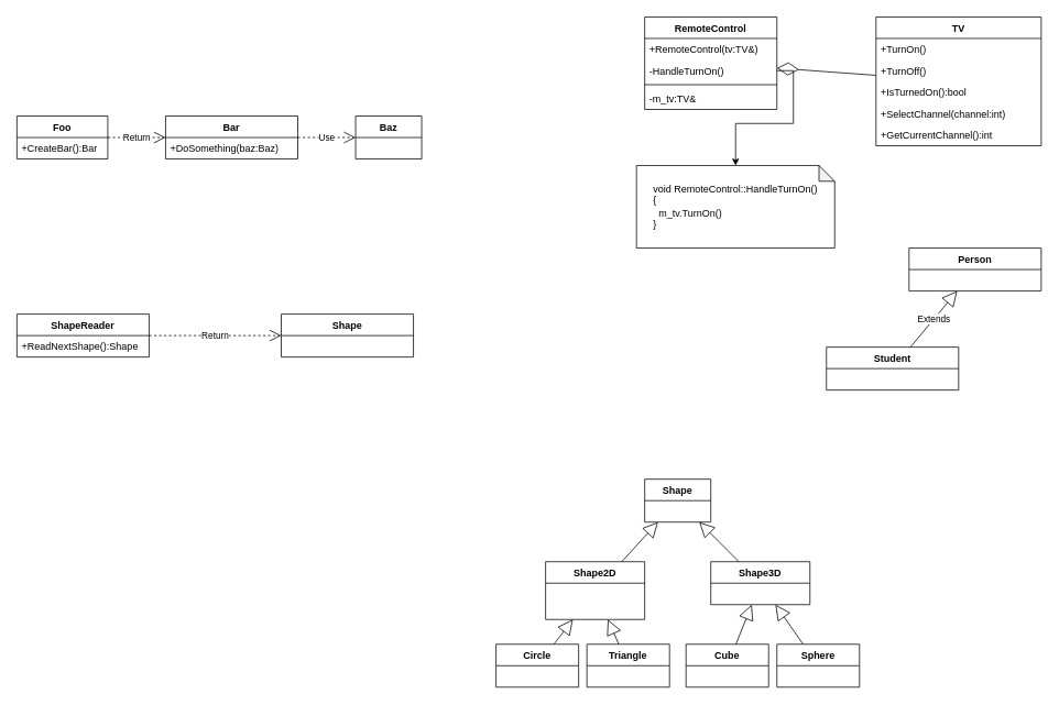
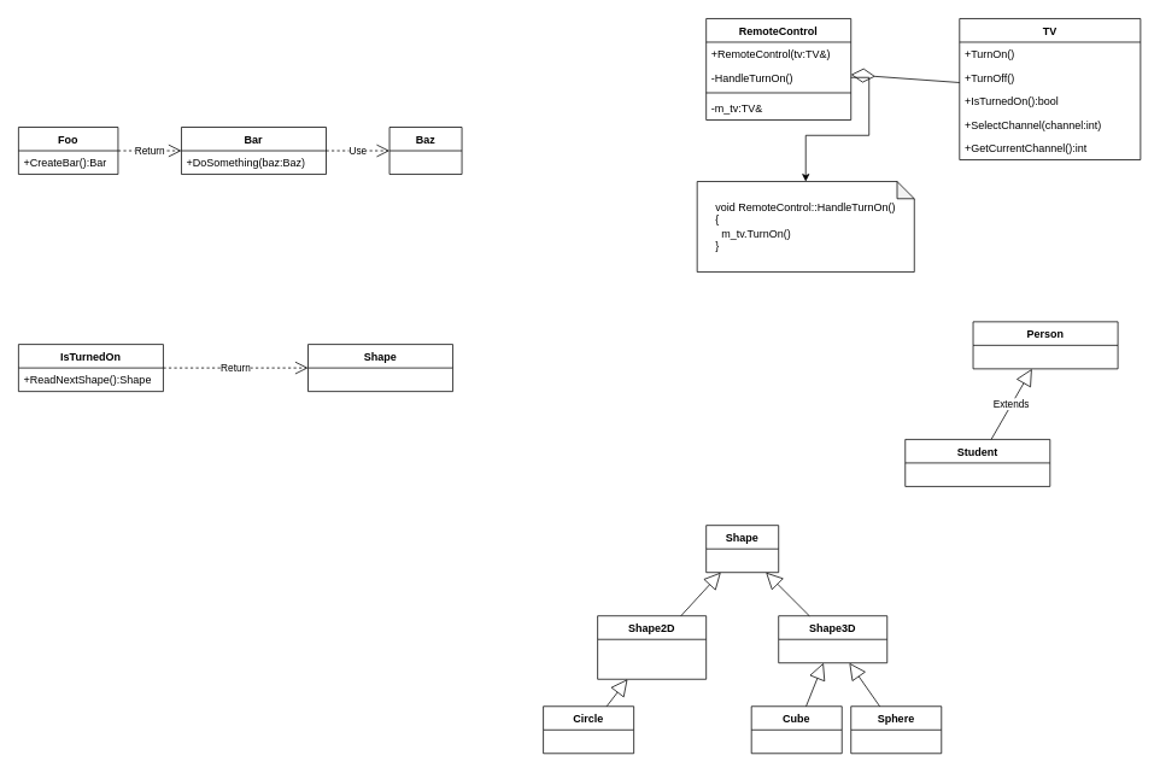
  <mxCell id="0" />
  <mxCell id="1" parent="0" />
  <mxCell id="2" value="TV" style="swimlane;fontStyle=1;align=center;verticalAlign=top;childLayout=stackLayout;horizontal=1;startSize=26;horizontalStack=0;resizeParent=1;resizeParentMax=0;resizeLast=0;collapsible=1;marginBottom=0;" parent="1" vertex="1"><mxGeometry x="1060" y="20" width="200" height="156" as="geometry" /></mxCell>
  <mxCell id="3" value="+TurnOn()" style="text;strokeColor=none;fillColor=none;align=left;verticalAlign=top;spacingLeft=4;spacingRight=4;overflow=hidden;rotatable=0;points=[[0,0.5],[1,0.5]];portConstraint=eastwest;" parent="2" vertex="1"><mxGeometry y="26" width="200" height="26" as="geometry" /></mxCell>
  <mxCell id="4" value="+TurnOff()" style="text;strokeColor=none;fillColor=none;align=left;verticalAlign=top;spacingLeft=4;spacingRight=4;overflow=hidden;rotatable=0;points=[[0,0.5],[1,0.5]];portConstraint=eastwest;" parent="2" vertex="1"><mxGeometry y="52" width="200" height="26" as="geometry" /></mxCell>
  <mxCell id="5" value="+IsTurnedOn():bool" style="text;strokeColor=none;fillColor=none;align=left;verticalAlign=top;spacingLeft=4;spacingRight=4;overflow=hidden;rotatable=0;points=[[0,0.5],[1,0.5]];portConstraint=eastwest;" parent="2" vertex="1"><mxGeometry y="78" width="200" height="26" as="geometry" /></mxCell>
  <mxCell id="6" value="+SelectChannel(channel:int)" style="text;strokeColor=none;fillColor=none;align=left;verticalAlign=top;spacingLeft=4;spacingRight=4;overflow=hidden;rotatable=0;points=[[0,0.5],[1,0.5]];portConstraint=eastwest;" parent="2" vertex="1"><mxGeometry y="104" width="200" height="26" as="geometry" /></mxCell>
  <mxCell id="7" value="+GetCurrentChannel():int" style="text;strokeColor=none;fillColor=none;align=left;verticalAlign=top;spacingLeft=4;spacingRight=4;overflow=hidden;rotatable=0;points=[[0,0.5],[1,0.5]];portConstraint=eastwest;" parent="2" vertex="1"><mxGeometry y="130" width="200" height="26" as="geometry" /></mxCell>
  <mxCell id="8" value="RemoteControl" style="swimlane;fontStyle=1;align=center;verticalAlign=top;childLayout=stackLayout;horizontal=1;startSize=26;horizontalStack=0;resizeParent=1;resizeParentMax=0;resizeLast=0;collapsible=1;marginBottom=0;" parent="1" vertex="1"><mxGeometry x="780" y="20" width="160" height="112" as="geometry" /></mxCell>
  <mxCell id="9" value="+RemoteControl(tv:TV&amp;)" style="text;strokeColor=none;fillColor=none;align=left;verticalAlign=top;spacingLeft=4;spacingRight=4;overflow=hidden;rotatable=0;points=[[0,0.5],[1,0.5]];portConstraint=eastwest;" parent="8" vertex="1"><mxGeometry y="26" width="160" height="26" as="geometry" /></mxCell>
  <mxCell id="10" value="-HandleTurnOn()" style="text;strokeColor=none;fillColor=none;align=left;verticalAlign=top;spacingLeft=4;spacingRight=4;overflow=hidden;rotatable=0;points=[[0,0.5],[1,0.5]];portConstraint=eastwest;" parent="8" vertex="1"><mxGeometry y="52" width="160" height="26" as="geometry" /></mxCell>
  <mxCell id="11" value="" style="line;strokeWidth=1;fillColor=none;align=left;verticalAlign=middle;spacingTop=-1;spacingLeft=3;spacingRight=3;rotatable=0;labelPosition=right;points=[];portConstraint=eastwest;" parent="8" vertex="1"><mxGeometry y="78" width="160" height="8" as="geometry" /></mxCell>
  <mxCell id="12" value="-m_tv:TV&amp;" style="text;strokeColor=none;fillColor=none;align=left;verticalAlign=top;spacingLeft=4;spacingRight=4;overflow=hidden;rotatable=0;points=[[0,0.5],[1,0.5]];portConstraint=eastwest;" parent="8" vertex="1"><mxGeometry y="86" width="160" height="26" as="geometry" /></mxCell>
  <mxCell id="13" value="" style="endArrow=diamondThin;endFill=0;endSize=24;html=1;" parent="1" source="2" target="8" edge="1"><mxGeometry width="160" relative="1" as="geometry"><mxPoint x="750" y="310" as="sourcePoint" /><mxPoint x="910" y="310" as="targetPoint" /></mxGeometry></mxCell>
  <mxCell id="14" value="&lt;div style=&quot;text-align: left&quot;&gt;&lt;span&gt;void RemoteControl::HandleTurnOn()&lt;/span&gt;&lt;/div&gt;&lt;div style=&quot;text-align: left&quot;&gt;&lt;span&gt;{&lt;/span&gt;&lt;/div&gt;&lt;div style=&quot;text-align: left&quot;&gt;&lt;span&gt;&amp;nbsp; m_tv.TurnOn()&lt;/span&gt;&lt;/div&gt;&lt;div style=&quot;text-align: left&quot;&gt;&lt;span&gt;}&lt;/span&gt;&lt;/div&gt;" style="shape=note;whiteSpace=wrap;html=1;backgroundOutline=1;darkOpacity=0.05;size=19;" parent="1" vertex="1"><mxGeometry x="770" y="200" width="240" height="100" as="geometry" /></mxCell>
  <mxCell id="15" style="edgeStyle=orthogonalEdgeStyle;rounded=0;orthogonalLoop=1;jettySize=auto;html=1;" parent="1" source="10" target="14" edge="1"><mxGeometry relative="1" as="geometry" /></mxCell>
- <mxCell id="16" value="Person" style="swimlane;fontStyle=1;align=center;verticalAlign=top;childLayout=stackLayout;horizontal=1;startSize=26;horizontalStack=0;resizeParent=1;resizeParentMax=0;resizeLast=0;collapsible=1;marginBottom=0;" parent="1" vertex="1"><mxGeometry x="1100" y="300" width="160" height="52" as="geometry" /></mxCell>
- <mxCell id="17" value="Student" style="swimlane;fontStyle=1;align=center;verticalAlign=top;childLayout=stackLayout;horizontal=1;startSize=26;horizontalStack=0;resizeParent=1;resizeParentMax=0;resizeLast=0;collapsible=1;marginBottom=0;" parent="1" vertex="1"><mxGeometry x="1000" y="420" width="160" height="52" as="geometry" /></mxCell>
+ <mxCell id="16" value="Person" style="swimlane;fontStyle=1;align=center;verticalAlign=top;childLayout=stackLayout;horizontal=1;startSize=26;horizontalStack=0;resizeParent=1;resizeParentMax=0;resizeLast=0;collapsible=1;marginBottom=0;" parent="1" vertex="1"><mxGeometry x="1075" y="355" width="160" height="52" as="geometry" /></mxCell>
+ <mxCell id="17" value="Student" style="swimlane;fontStyle=1;align=center;verticalAlign=top;childLayout=stackLayout;horizontal=1;startSize=26;horizontalStack=0;resizeParent=1;resizeParentMax=0;resizeLast=0;collapsible=1;marginBottom=0;" parent="1" vertex="1"><mxGeometry x="1000" y="485" width="160" height="52" as="geometry" /></mxCell>
  <mxCell id="18" value="Extends" style="endArrow=block;endSize=16;endFill=0;html=1;" parent="1" source="17" target="16" edge="1"><mxGeometry width="160" relative="1" as="geometry"><mxPoint x="1050" y="380" as="sourcePoint" /><mxPoint x="1210" y="380" as="targetPoint" /></mxGeometry></mxCell>
  <mxCell id="19" value="Shape" style="swimlane;fontStyle=1;align=center;verticalAlign=top;childLayout=stackLayout;horizontal=1;startSize=26;horizontalStack=0;resizeParent=1;resizeParentMax=0;resizeLast=0;collapsible=1;marginBottom=0;" parent="1" vertex="1"><mxGeometry x="780" y="580" width="80" height="52" as="geometry" /></mxCell>
  <mxCell id="20" value="Shape2D" style="swimlane;fontStyle=1;align=center;verticalAlign=top;childLayout=stackLayout;horizontal=1;startSize=26;horizontalStack=0;resizeParent=1;resizeParentMax=0;resizeLast=0;collapsible=1;marginBottom=0;" parent="1" vertex="1"><mxGeometry x="660" y="680" width="120" height="70" as="geometry" /></mxCell>
  <mxCell id="21" value="Shape3D" style="swimlane;fontStyle=1;align=center;verticalAlign=top;childLayout=stackLayout;horizontal=1;startSize=26;horizontalStack=0;resizeParent=1;resizeParentMax=0;resizeLast=0;collapsible=1;marginBottom=0;" parent="1" vertex="1"><mxGeometry x="860" y="680" width="120" height="52" as="geometry" /></mxCell>
  <mxCell id="22" value="Circle" style="swimlane;fontStyle=1;align=center;verticalAlign=top;childLayout=stackLayout;horizontal=1;startSize=26;horizontalStack=0;resizeParent=1;resizeParentMax=0;resizeLast=0;collapsible=1;marginBottom=0;" parent="1" vertex="1"><mxGeometry x="600" y="780" width="100" height="52" as="geometry" /></mxCell>
- <mxCell id="23" value="Triangle" style="swimlane;fontStyle=1;align=center;verticalAlign=top;childLayout=stackLayout;horizontal=1;startSize=26;horizontalStack=0;resizeParent=1;resizeParentMax=0;resizeLast=0;collapsible=1;marginBottom=0;" parent="1" vertex="1"><mxGeometry x="710" y="780" width="100" height="52" as="geometry" /></mxCell>
  <mxCell id="24" value="Cube" style="swimlane;fontStyle=1;align=center;verticalAlign=top;childLayout=stackLayout;horizontal=1;startSize=26;horizontalStack=0;resizeParent=1;resizeParentMax=0;resizeLast=0;collapsible=1;marginBottom=0;" parent="1" vertex="1"><mxGeometry x="830" y="780" width="100" height="52" as="geometry" /></mxCell>
  <mxCell id="25" value="Sphere" style="swimlane;fontStyle=1;align=center;verticalAlign=top;childLayout=stackLayout;horizontal=1;startSize=26;horizontalStack=0;resizeParent=1;resizeParentMax=0;resizeLast=0;collapsible=1;marginBottom=0;" parent="1" vertex="1"><mxGeometry x="940" y="780" width="100" height="52" as="geometry" /></mxCell>
  <mxCell id="26" value="" style="endArrow=block;endSize=16;endFill=0;html=1;" parent="1" source="20" target="19" edge="1"><mxGeometry width="160" relative="1" as="geometry"><mxPoint y="650" as="sourcePoint" x="700" /><mxPoint x="860" y="650" as="targetPoint" /></mxGeometry></mxCell>
  <mxCell id="27" value="" style="endArrow=block;endSize=16;endFill=0;html=1;" parent="1" source="21" target="19" edge="1"><mxGeometry width="160" relative="1" as="geometry"><mxPoint y="650" as="sourcePoint" x="700" /><mxPoint x="860" y="650" as="targetPoint" /></mxGeometry></mxCell>
  <mxCell id="28" value="" style="endArrow=block;endSize=16;endFill=0;html=1;" parent="1" source="24" target="21" edge="1"><mxGeometry width="160" relative="1" as="geometry"><mxPoint x="904" y="690" as="sourcePoint" /><mxPoint x="820" y="720" as="targetPoint" /></mxGeometry></mxCell>
  <mxCell id="29" value="" style="endArrow=block;endSize=16;endFill=0;html=1;" parent="1" source="25" target="21" edge="1"><mxGeometry width="160" relative="1" as="geometry"><mxPoint x="904" y="690" as="sourcePoint" /><mxPoint x="820" y="720" as="targetPoint" /></mxGeometry></mxCell>
- <mxCell id="30" value="" style="endArrow=block;endSize=16;endFill=0;html=1;" parent="1" source="23" target="20" edge="1"><mxGeometry width="160" relative="1" as="geometry"><mxPoint x="813.6" y="790" as="sourcePoint" /><mxPoint x="780" y="742" as="targetPoint" /></mxGeometry></mxCell>
  <mxCell id="31" value="" style="endArrow=block;endSize=16;endFill=0;html=1;" parent="1" source="22" target="20" edge="1"><mxGeometry width="160" relative="1" as="geometry"><mxPoint x="813.6" y="790" as="sourcePoint" /><mxPoint x="780" y="742" as="targetPoint" /></mxGeometry></mxCell>
- <mxCell id="32" value="ShapeReader" style="swimlane;fontStyle=1;align=center;verticalAlign=top;childLayout=stackLayout;horizontal=1;startSize=26;horizontalStack=0;resizeParent=1;resizeParentMax=0;resizeLast=0;collapsible=1;marginBottom=0;whiteSpace=wrap;html=1;" vertex="1" parent="1"><mxGeometry x="20" y="380" width="160" height="52" as="geometry" /></mxCell>
+ <mxCell id="32" value="IsTurnedOn" style="swimlane;fontStyle=1;align=center;verticalAlign=top;childLayout=stackLayout;horizontal=1;startSize=26;horizontalStack=0;resizeParent=1;resizeParentMax=0;resizeLast=0;collapsible=1;marginBottom=0;whiteSpace=wrap;html=1;" vertex="1" parent="1"><mxGeometry x="20" y="380" width="160" height="52" as="geometry" /></mxCell>
  <mxCell id="33" value="+ReadNextShape():Shape" style="text;strokeColor=none;fillColor=none;align=left;verticalAlign=top;spacingLeft=4;spacingRight=4;overflow=hidden;rotatable=0;points=[[0,0.5],[1,0.5]];portConstraint=eastwest;whiteSpace=wrap;html=1;" vertex="1" parent="32"><mxGeometry y="26" width="160" height="26" as="geometry" /></mxCell>
  <mxCell id="34" value="Shape" style="swimlane;fontStyle=1;align=center;verticalAlign=top;childLayout=stackLayout;horizontal=1;startSize=26;horizontalStack=0;resizeParent=1;resizeParentMax=0;resizeLast=0;collapsible=1;marginBottom=0;whiteSpace=wrap;html=1;" vertex="1" parent="1"><mxGeometry x="340" y="380" width="160" height="52" as="geometry" /></mxCell>
  <mxCell id="35" value="Return" style="endArrow=open;endSize=12;dashed=1;html=1;rounded=0;" edge="1" parent="1" source="32" target="34"><mxGeometry width="160" relative="1" as="geometry"><mxPoint x="200" y="490" as="sourcePoint" /><mxPoint x="360" y="490" as="targetPoint" /></mxGeometry></mxCell>
  <mxCell id="36" value="Foo" style="swimlane;fontStyle=1;align=center;verticalAlign=top;childLayout=stackLayout;horizontal=1;startSize=26;horizontalStack=0;resizeParent=1;resizeParentMax=0;resizeLast=0;collapsible=1;marginBottom=0;whiteSpace=wrap;html=1;" vertex="1" parent="1"><mxGeometry x="20" y="140" width="110" height="52" as="geometry" /></mxCell>
  <mxCell id="37" value="+CreateBar():Bar" style="text;strokeColor=none;fillColor=none;align=left;verticalAlign=top;spacingLeft=4;spacingRight=4;overflow=hidden;rotatable=0;points=[[0,0.5],[1,0.5]];portConstraint=eastwest;whiteSpace=wrap;html=1;" vertex="1" parent="36"><mxGeometry y="26" width="110" height="26" as="geometry" /></mxCell>
  <mxCell id="38" value="Bar" style="swimlane;fontStyle=1;align=center;verticalAlign=top;childLayout=stackLayout;horizontal=1;startSize=26;horizontalStack=0;resizeParent=1;resizeParentMax=0;resizeLast=0;collapsible=1;marginBottom=0;whiteSpace=wrap;html=1;" vertex="1" parent="1"><mxGeometry x="200" y="140" width="160" height="52" as="geometry" /></mxCell>
  <mxCell id="39" value="+DoSomething(baz:Baz)" style="text;strokeColor=none;fillColor=none;align=left;verticalAlign=top;spacingLeft=4;spacingRight=4;overflow=hidden;rotatable=0;points=[[0,0.5],[1,0.5]];portConstraint=eastwest;whiteSpace=wrap;html=1;" vertex="1" parent="38"><mxGeometry y="26" width="160" height="26" as="geometry" /></mxCell>
  <mxCell id="40" value="Baz" style="swimlane;fontStyle=1;align=center;verticalAlign=top;childLayout=stackLayout;horizontal=1;startSize=26;horizontalStack=0;resizeParent=1;resizeParentMax=0;resizeLast=0;collapsible=1;marginBottom=0;whiteSpace=wrap;html=1;" vertex="1" parent="1"><mxGeometry x="430" y="140" width="80" height="52" as="geometry" /></mxCell>
  <mxCell id="41" value="Return" style="endArrow=open;endSize=12;dashed=1;html=1;rounded=0;" edge="1" parent="1" source="36" target="38"><mxGeometry width="160" relative="1" as="geometry"><mxPoint x="250" y="240" as="sourcePoint" /><mxPoint x="410" y="240" as="targetPoint" /></mxGeometry></mxCell>
  <mxCell id="42" value="Use" style="endArrow=open;endSize=12;dashed=1;html=1;rounded=0;" edge="1" parent="1" source="38" target="40"><mxGeometry width="160" relative="1" as="geometry"><mxPoint x="190" y="176" as="sourcePoint" /><mxPoint x="290" y="176" as="targetPoint" /></mxGeometry></mxCell>
